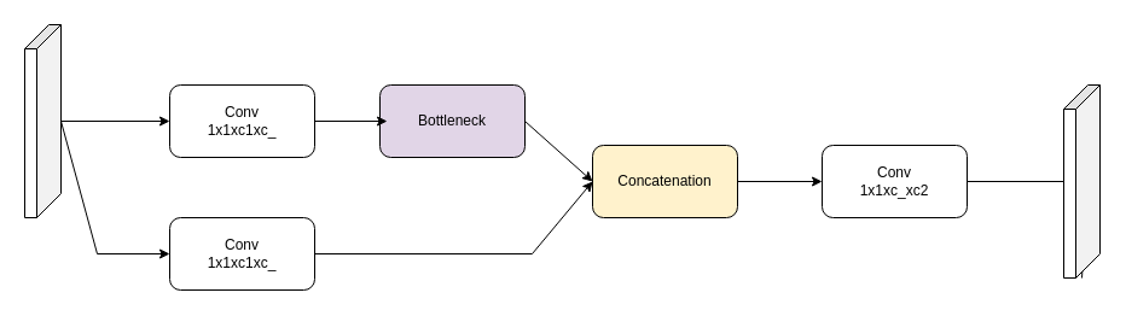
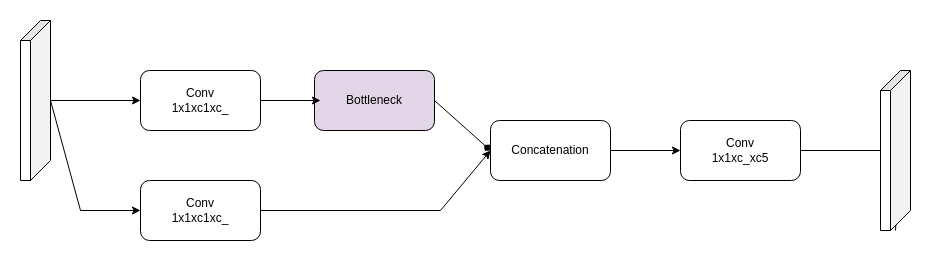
  <mxCell id="0" />
  <mxCell id="1" parent="0" />
  <mxCell id="2" value="&lt;div&gt;Conv &lt;br&gt;&lt;/div&gt;&lt;div&gt;1x1xc1xc_&lt;/div&gt;" style="rounded=1;whiteSpace=wrap;html=1;" parent="1" vertex="1"><mxGeometry x="140" y="70" width="120" height="60" as="geometry" /></mxCell>
  <mxCell id="3" value="" style="shape=cube;whiteSpace=wrap;html=1;boundedLbl=1;backgroundOutline=1;darkOpacity=0.05;darkOpacity2=0.1;direction=south;" parent="1" vertex="1"><mxGeometry x="20" y="20" width="30" height="160" as="geometry" /></mxCell>
  <mxCell id="4" value="" style="endArrow=classic;html=1;rounded=0;entryX=0;entryY=0.5;entryDx=0;entryDy=0;" parent="1" target="2" edge="1"><mxGeometry width="50" height="50" relative="1" as="geometry"><mxPoint x="50" y="100" as="sourcePoint" /><mxPoint x="400" y="110" as="targetPoint" /></mxGeometry></mxCell>
  <mxCell id="5" value="&lt;div&gt;Conv &lt;br&gt;&lt;/div&gt;&lt;div&gt;1x1xc1xc_&lt;/div&gt;" style="rounded=1;whiteSpace=wrap;html=1;" parent="1" vertex="1"><mxGeometry x="140" y="180" width="120" height="60" as="geometry" /></mxCell>
  <mxCell id="6" value="" style="endArrow=classic;html=1;rounded=0;entryX=0;entryY=0.5;entryDx=0;entryDy=0;" parent="1" target="5" edge="1"><mxGeometry width="50" height="50" relative="1" as="geometry"><mxPoint x="50" y="100" as="sourcePoint" /><mxPoint x="100" y="60" as="targetPoint" /><Array as="points"><mxPoint x="80" y="210" /></Array></mxGeometry></mxCell>
  <mxCell id="7" value="Bottleneck" style="rounded=1;whiteSpace=wrap;html=1;fillColor=#e1d5e7;" parent="1" vertex="1"><mxGeometry x="314" y="70" width="120" height="60" as="geometry" /></mxCell>
  <mxCell id="8" value="" style="endArrow=classic;html=1;rounded=0;exitX=1;exitY=0.5;exitDx=0;exitDy=0;" parent="1" source="2" edge="1"><mxGeometry width="50" height="50" relative="1" as="geometry"><mxPoint x="350" y="160" as="sourcePoint" /><mxPoint x="320" y="100" as="targetPoint" /></mxGeometry></mxCell>
- <mxCell id="9" value="Concatenation" style="rounded=1;whiteSpace=wrap;html=1;fillColor=#fff2cc;" parent="1" vertex="1"><mxGeometry x="490" y="120" width="120" height="60" as="geometry" /></mxCell>
+ <mxCell id="9" value="Concatenation" style="rounded=1;whiteSpace=wrap;html=1;" parent="1" vertex="1"><mxGeometry x="490" y="120" width="120" height="60" as="geometry" /></mxCell>
  <mxCell id="10" value="" style="endArrow=classic;html=1;rounded=0;exitX=1;exitY=0.5;exitDx=0;exitDy=0;entryX=0;entryY=0.5;entryDx=0;entryDy=0;" parent="1" source="5" target="9" edge="1"><mxGeometry width="50" height="50" relative="1" as="geometry"><mxPoint x="350" y="160" as="sourcePoint" /><mxPoint x="400" y="110" as="targetPoint" /><Array as="points"><mxPoint x="440" y="210" /></Array></mxGeometry></mxCell>
- <mxCell id="11" value="" style="endArrow=classic;html=1;rounded=0;exitX=1;exitY=0.5;exitDx=0;exitDy=0;entryX=0;entryY=0.5;entryDx=0;entryDy=0;" parent="1" source="7" target="9" edge="1"><mxGeometry width="50" height="50" relative="1" as="geometry"><mxPoint x="610" y="100" as="sourcePoint" /><mxPoint x="400" y="110" as="targetPoint" /></mxGeometry></mxCell>
- <mxCell id="12" value="&lt;div&gt;Conv &lt;br&gt;&lt;/div&gt;&lt;div&gt;1x1xc_xc2&lt;/div&gt;" style="rounded=1;whiteSpace=wrap;html=1;" parent="1" vertex="1"><mxGeometry x="680" y="120" width="120" height="60" as="geometry" /></mxCell>
+ <mxCell id="11" value="" style="endArrow=diamond;html=1;rounded=0;exitX=1;exitY=0.5;exitDx=0;exitDy=0;entryX=0;entryY=0.5;entryDx=0;entryDy=0;" parent="1" source="7" target="9" edge="1"><mxGeometry width="50" height="50" relative="1" as="geometry"><mxPoint x="610" y="100" as="sourcePoint" /><mxPoint x="400" y="110" as="targetPoint" /></mxGeometry></mxCell>
+ <mxCell id="12" value="&lt;div&gt;Conv &lt;br&gt;&lt;/div&gt;&lt;div&gt;1x1xc_xc5&lt;/div&gt;" style="rounded=1;whiteSpace=wrap;html=1;" parent="1" vertex="1"><mxGeometry x="680" y="120" width="120" height="60" as="geometry" /></mxCell>
  <mxCell id="13" value="" style="endArrow=classic;html=1;rounded=0;exitX=1;exitY=0.5;exitDx=0;exitDy=0;entryX=0;entryY=0.5;entryDx=0;entryDy=0;" parent="1" source="9" target="12" edge="1"><mxGeometry width="50" height="50" relative="1" as="geometry"><mxPoint x="620" y="220" as="sourcePoint" /><mxPoint x="670" y="170" as="targetPoint" /></mxGeometry></mxCell>
  <mxCell id="14" value="" style="endArrow=classic;html=1;rounded=0;exitX=1;exitY=0.5;exitDx=0;exitDy=0;startArrow=none;" parent="1" source="15" edge="1"><mxGeometry width="50" height="50" relative="1" as="geometry"><mxPoint x="740" y="250" as="sourcePoint" /><mxPoint x="900" y="150" as="targetPoint" /></mxGeometry></mxCell>
  <mxCell id="15" value="" style="shape=cube;whiteSpace=wrap;html=1;boundedLbl=1;backgroundOutline=1;darkOpacity=0.05;darkOpacity2=0.1;direction=south;" parent="1" vertex="1"><mxGeometry x="880" y="70" width="30" height="160" as="geometry" /></mxCell>
  <mxCell id="16" value="" style="endArrow=none;html=1;rounded=0;exitX=1;exitY=0.5;exitDx=0;exitDy=0;" parent="1" source="12" target="15" edge="1"><mxGeometry width="50" height="50" relative="1" as="geometry"><mxPoint x="800" y="150" as="sourcePoint" /><mxPoint x="900" y="150" as="targetPoint" /></mxGeometry></mxCell>
